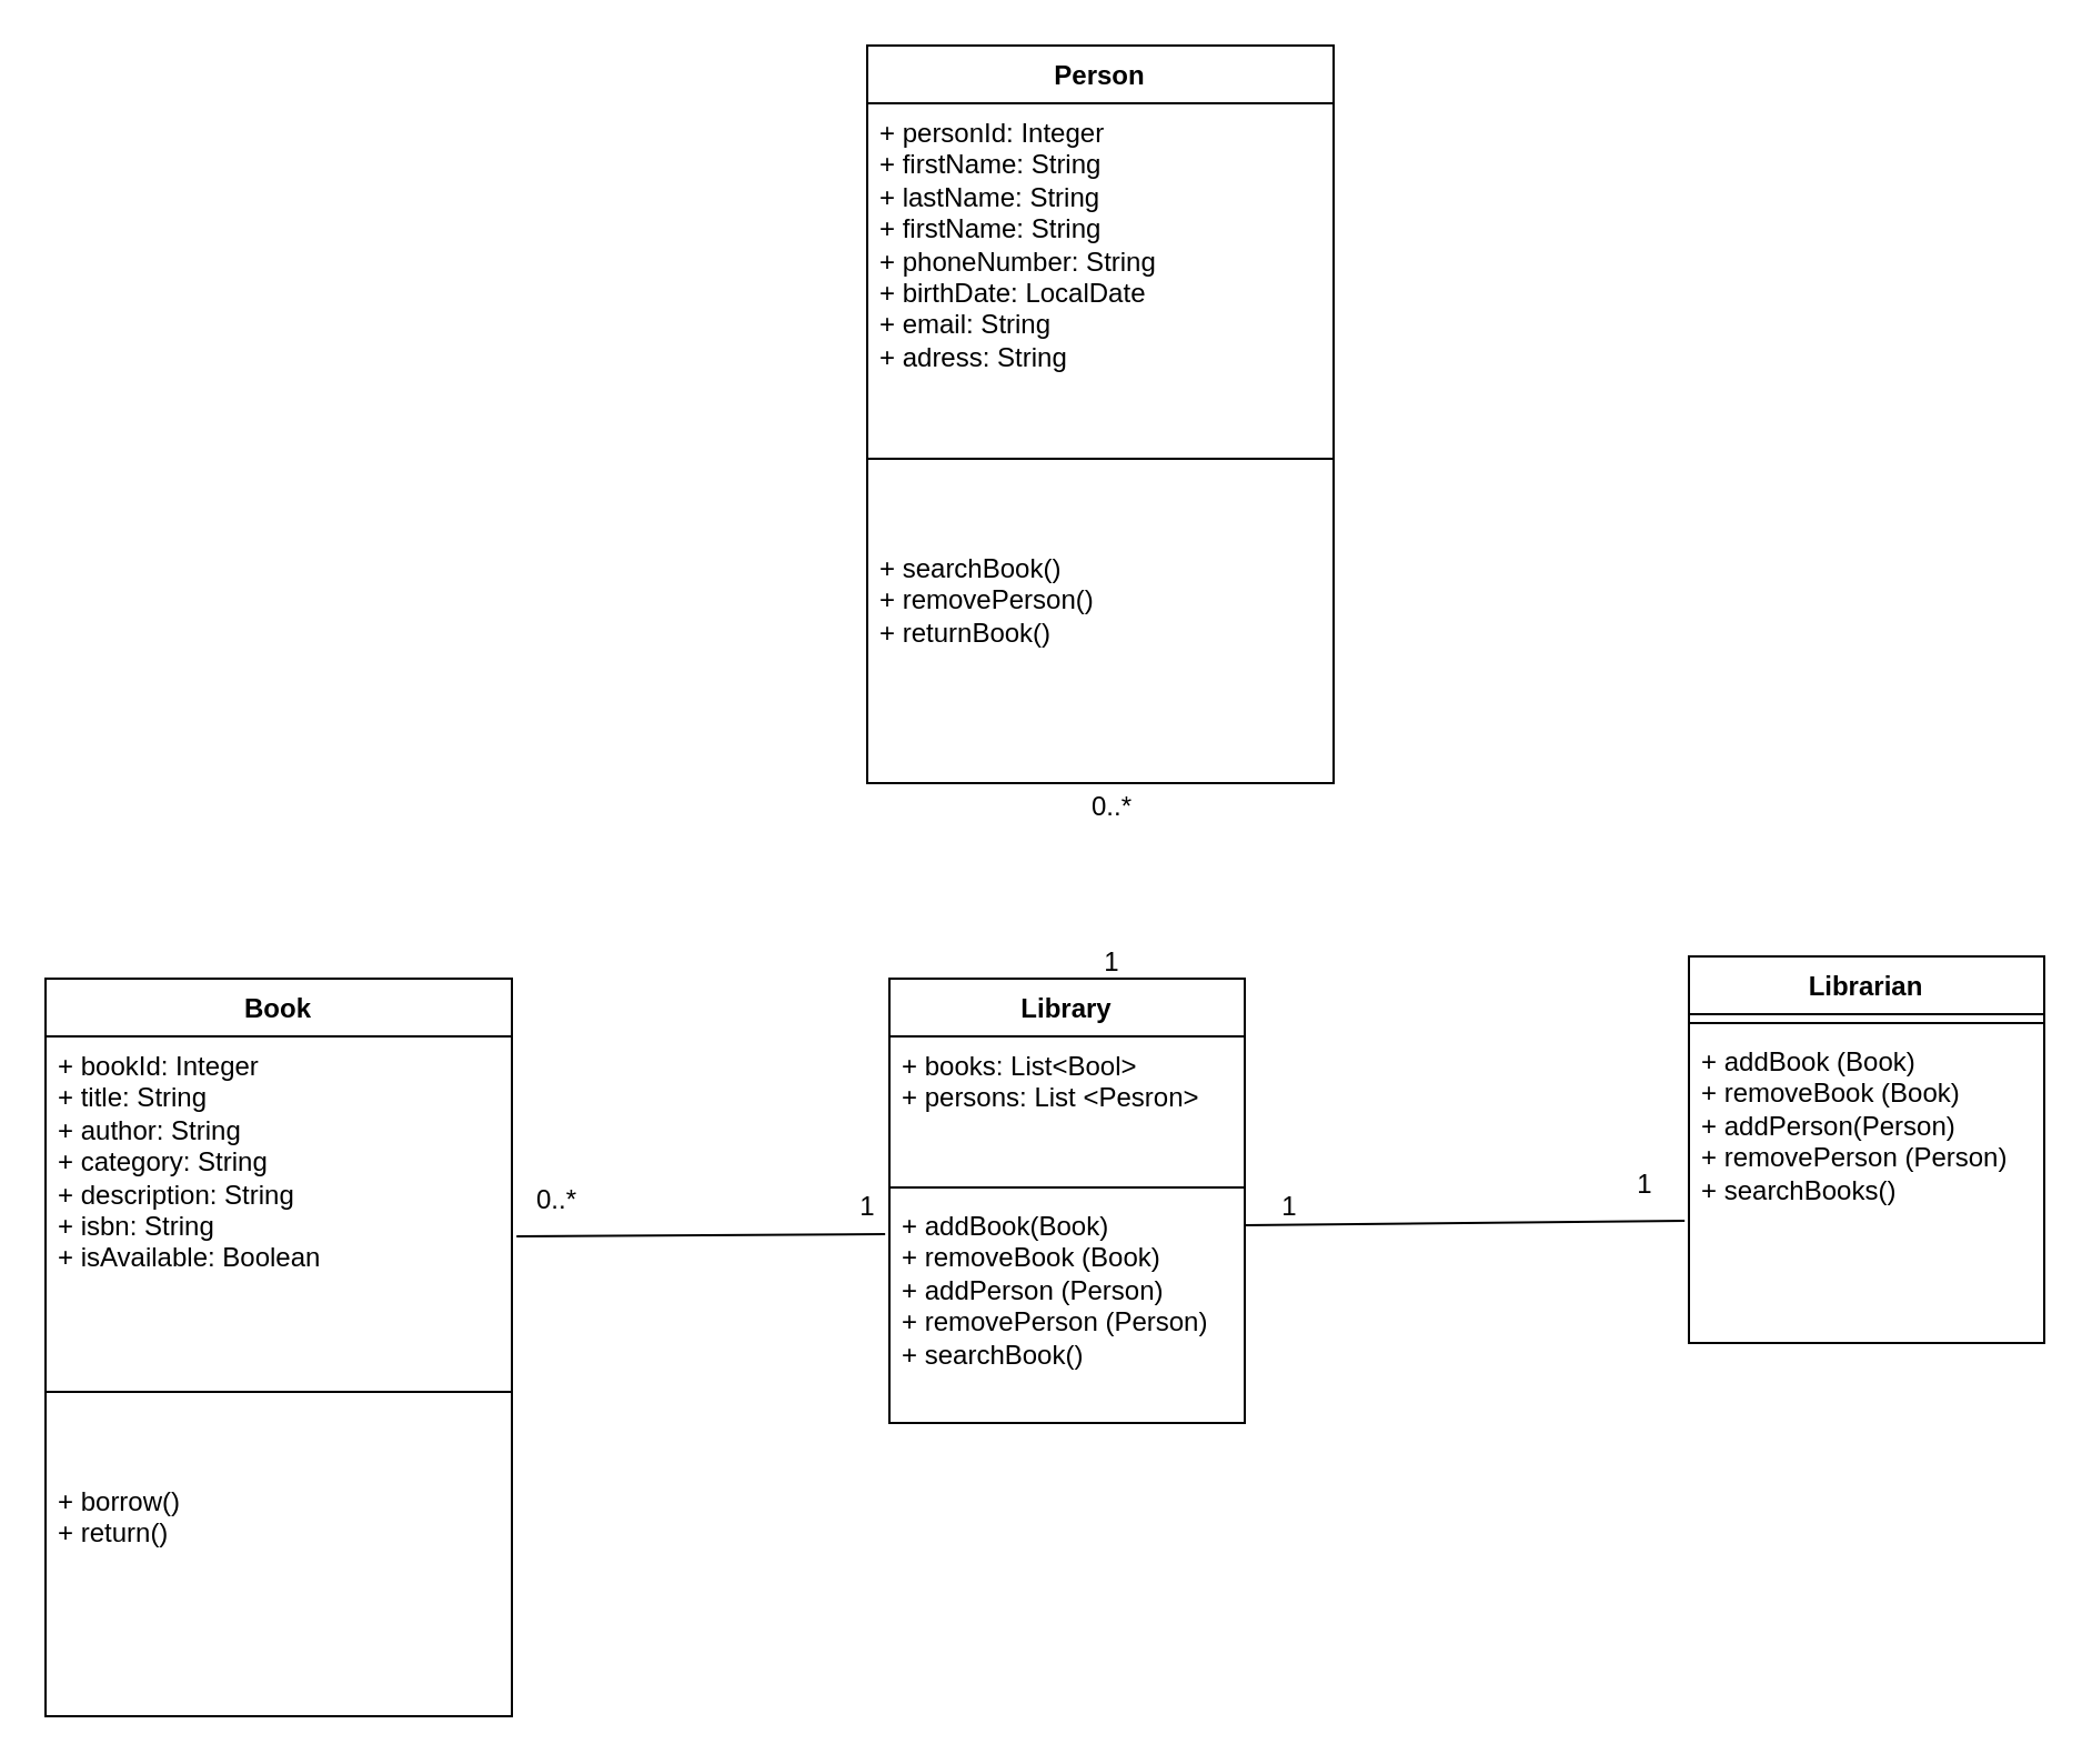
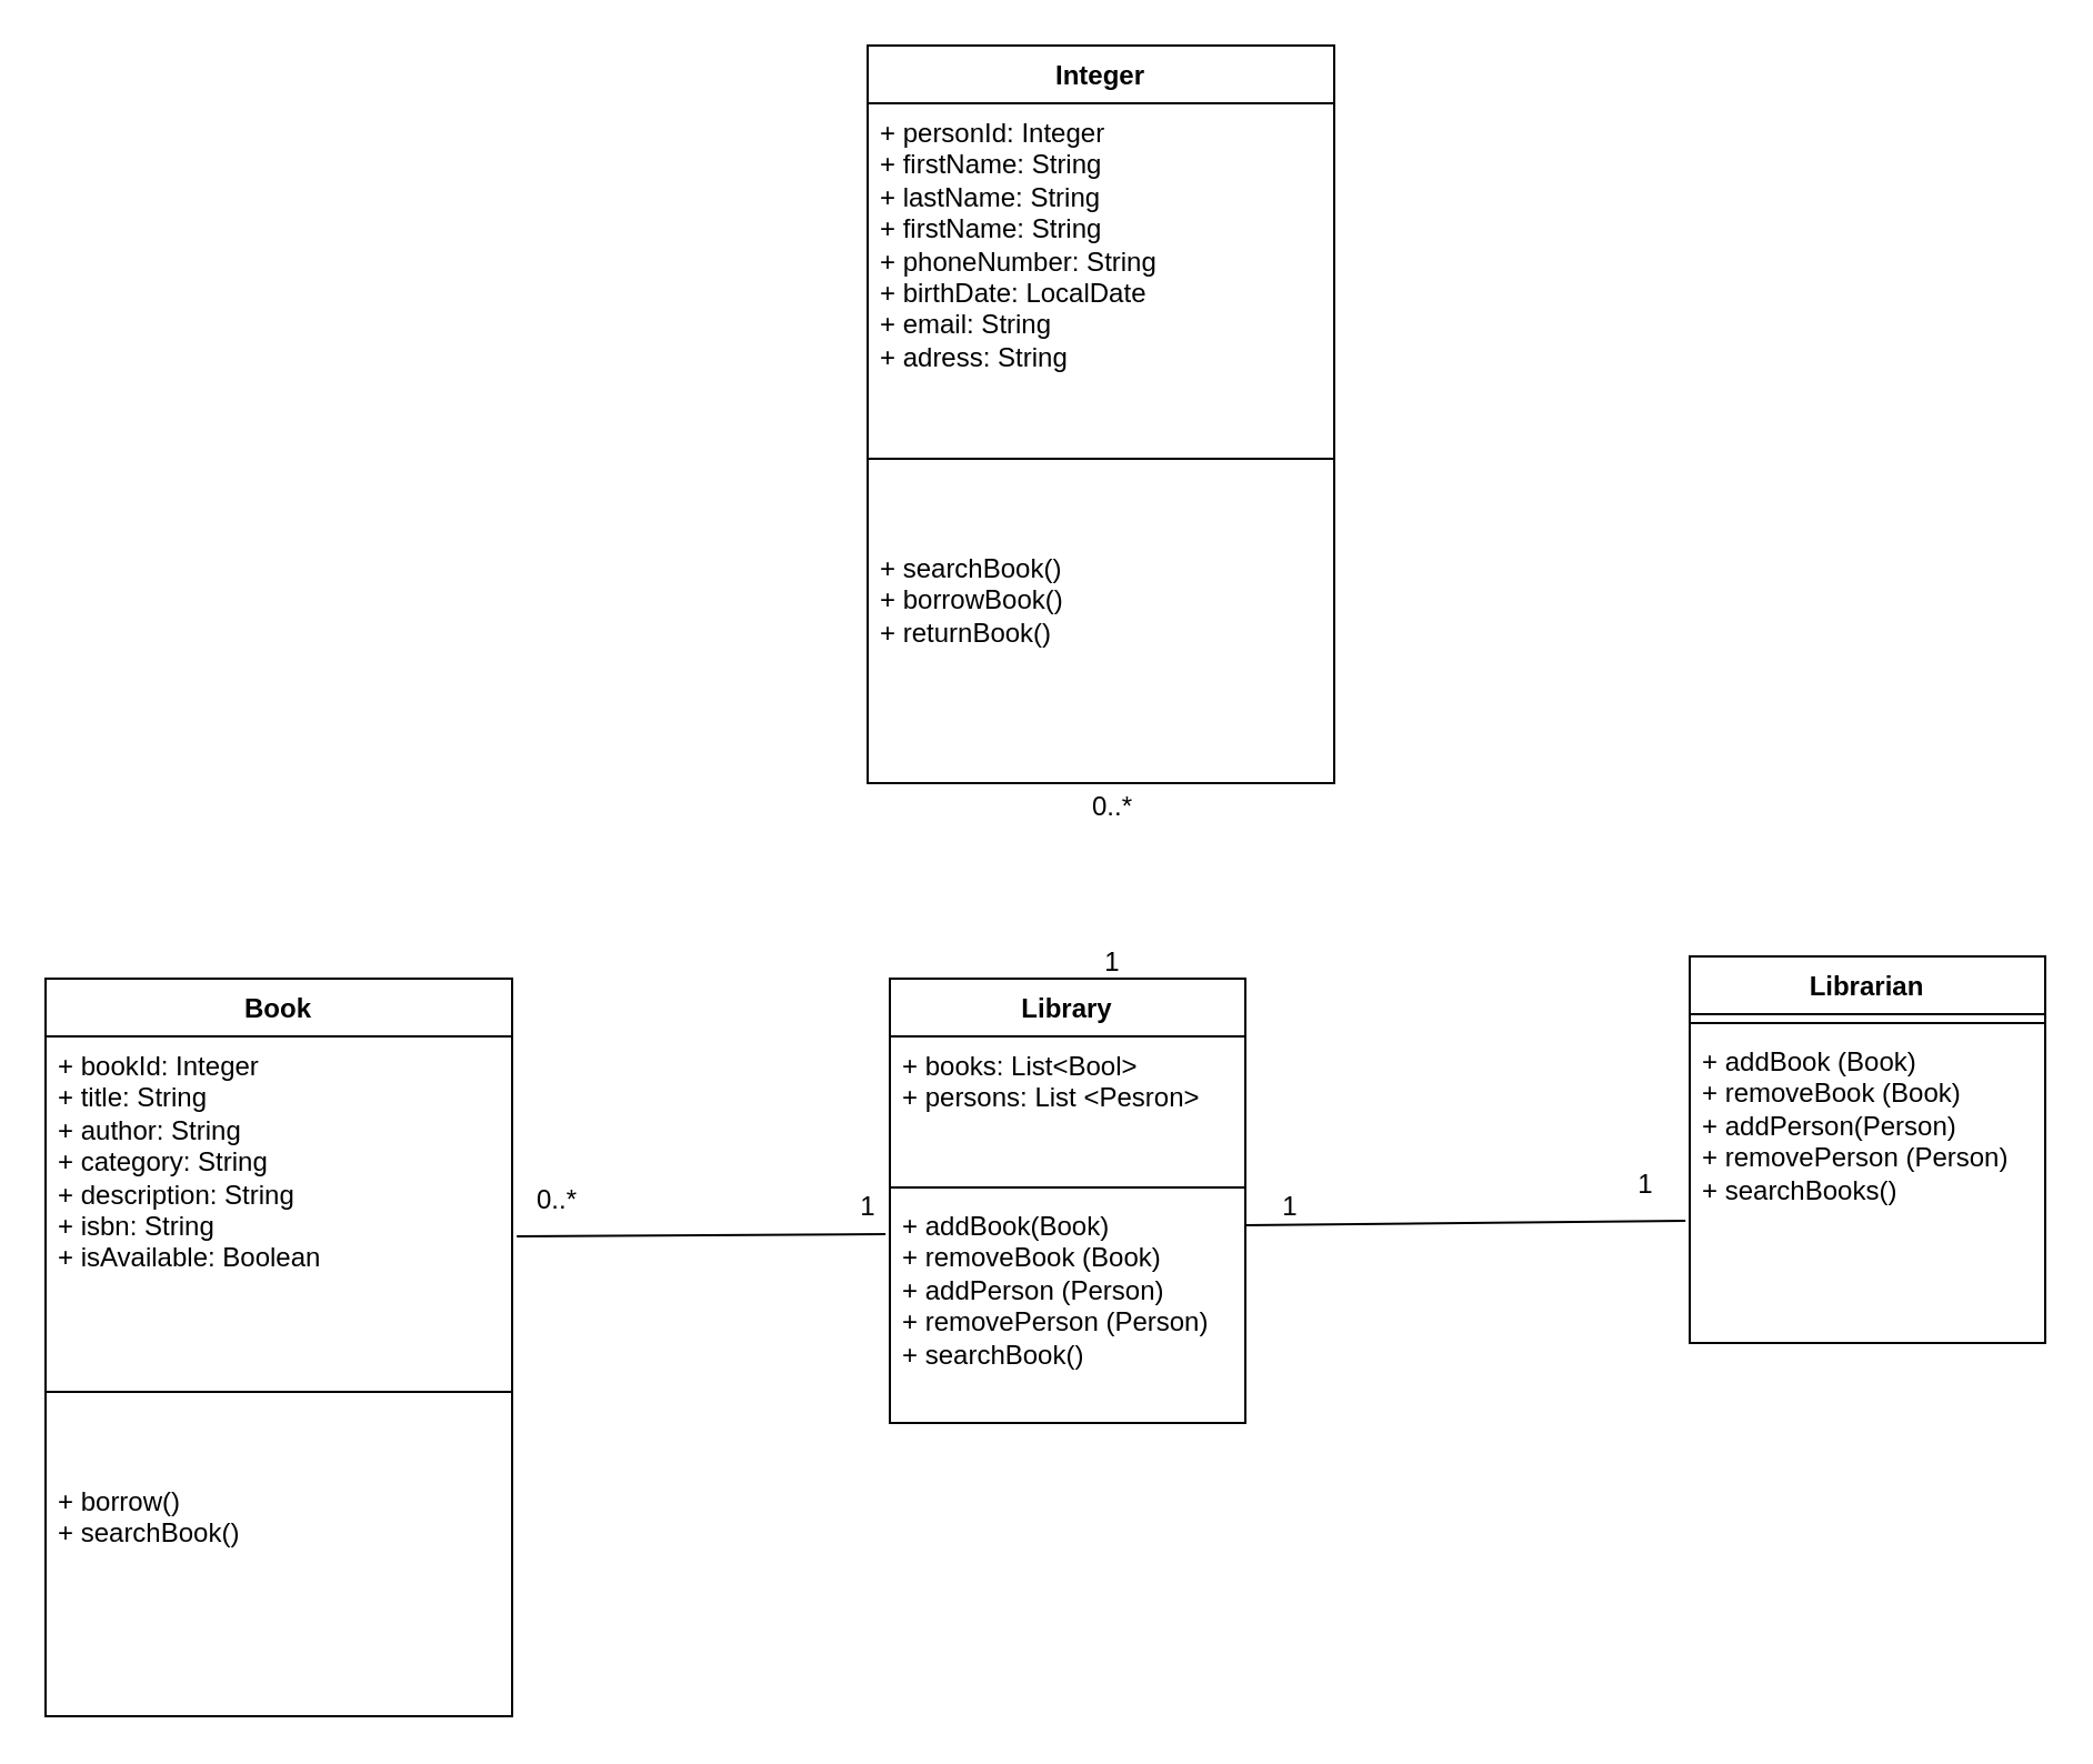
  <mxCell id="0" />
  <mxCell id="1" parent="0" />
- <mxCell id="2" value="Person" style="swimlane;fontStyle=1;align=center;verticalAlign=top;childLayout=stackLayout;horizontal=1;startSize=26;horizontalStack=0;resizeParent=1;resizeParentMax=0;resizeLast=0;collapsible=1;marginBottom=0;whiteSpace=wrap;html=1;" vertex="1" parent="1"><mxGeometry x="390" y="20" width="210" height="332" as="geometry" /></mxCell>
+ <mxCell id="2" value="Integer" style="swimlane;fontStyle=1;align=center;verticalAlign=top;childLayout=stackLayout;horizontal=1;startSize=26;horizontalStack=0;resizeParent=1;resizeParentMax=0;resizeLast=0;collapsible=1;marginBottom=0;whiteSpace=wrap;html=1;" vertex="1" parent="1"><mxGeometry x="390" y="20" width="210" height="332" as="geometry" /></mxCell>
  <mxCell id="3" value="&lt;div&gt;&lt;span style=&quot;background-color: initial;&quot;&gt;+ personId:&lt;/span&gt;&lt;span style=&quot;background-color: initial;&quot;&gt;&amp;nbsp;Integer&lt;/span&gt;&lt;/div&gt;&lt;div&gt;&lt;span style=&quot;background-color: initial;&quot;&gt;+ firstName: String&lt;/span&gt;&lt;/div&gt;&lt;div&gt;+ lastName: String&lt;span style=&quot;background-color: initial;&quot;&gt;&lt;br&gt;&lt;/span&gt;&lt;/div&gt;&lt;div&gt;+ firstName: String&lt;/div&gt;&lt;div&gt;+ phoneNumber: String&lt;/div&gt;&lt;div&gt;+ birthDate: LocalDate&lt;/div&gt;&lt;div&gt;+ email: String&lt;/div&gt;&lt;div&gt;+ adress: String&lt;/div&gt;&lt;div&gt;&lt;br&gt;&lt;/div&gt;&lt;div&gt;&lt;br&gt;&lt;/div&gt;&lt;div&gt;&lt;span style=&quot;background-color: initial;&quot;&gt;&amp;nbsp;&lt;/span&gt;&lt;/div&gt;&lt;div&gt;&lt;span style=&quot;background-color: initial;&quot;&gt;&lt;br&gt;&lt;/span&gt;&lt;/div&gt;&lt;div&gt;&lt;br&gt;&lt;/div&gt;" style="text;strokeColor=none;fillColor=none;align=left;verticalAlign=top;spacingLeft=4;spacingRight=4;overflow=hidden;rotatable=0;points=[[0,0.5],[1,0.5]];portConstraint=eastwest;whiteSpace=wrap;html=1;" vertex="1" parent="2"><mxGeometry y="26" width="210" height="124" as="geometry" /></mxCell>
  <mxCell id="4" value="" style="line;strokeWidth=1;fillColor=none;align=left;verticalAlign=middle;spacingTop=-1;spacingLeft=3;spacingRight=3;rotatable=0;labelPosition=right;points=[];portConstraint=eastwest;strokeColor=inherit;" vertex="1" parent="2"><mxGeometry y="150" width="210" height="72" as="geometry" /></mxCell>
- <mxCell id="5" value="+ searchBook()&lt;div&gt;+ removePerson()&lt;/div&gt;&lt;div&gt;+ returnBook()&lt;/div&gt;&lt;div&gt;&lt;br&gt;&lt;/div&gt;" style="text;strokeColor=none;fillColor=none;align=left;verticalAlign=top;spacingLeft=4;spacingRight=4;overflow=hidden;rotatable=0;points=[[0,0.5],[1,0.5]];portConstraint=eastwest;whiteSpace=wrap;html=1;" vertex="1" parent="2"><mxGeometry y="222" width="210" height="110" as="geometry" /></mxCell>
+ <mxCell id="5" value="+ searchBook()&lt;div&gt;+ borrowBook()&lt;/div&gt;&lt;div&gt;+ returnBook()&lt;/div&gt;&lt;div&gt;&lt;br&gt;&lt;/div&gt;" style="text;strokeColor=none;fillColor=none;align=left;verticalAlign=top;spacingLeft=4;spacingRight=4;overflow=hidden;rotatable=0;points=[[0,0.5],[1,0.5]];portConstraint=eastwest;whiteSpace=wrap;html=1;" vertex="1" parent="2"><mxGeometry y="222" width="210" height="110" as="geometry" /></mxCell>
  <mxCell id="6" value="Library" style="swimlane;fontStyle=1;align=center;verticalAlign=top;childLayout=stackLayout;horizontal=1;startSize=26;horizontalStack=0;resizeParent=1;resizeParentMax=0;resizeLast=0;collapsible=1;marginBottom=0;whiteSpace=wrap;html=1;" vertex="1" parent="1"><mxGeometry x="400" y="440" width="160" height="200" as="geometry" /></mxCell>
  <mxCell id="7" value="+ books: List&amp;lt;Bool&amp;gt;&lt;div&gt;+ persons: List &amp;lt;Pesron&amp;gt;&lt;/div&gt;&lt;div&gt;&lt;br&gt;&lt;/div&gt;" style="text;strokeColor=none;fillColor=none;align=left;verticalAlign=top;spacingLeft=4;spacingRight=4;overflow=hidden;rotatable=0;points=[[0,0.5],[1,0.5]];portConstraint=eastwest;whiteSpace=wrap;html=1;" vertex="1" parent="6"><mxGeometry y="26" width="160" height="64" as="geometry" /></mxCell>
  <mxCell id="8" value="" style="line;strokeWidth=1;fillColor=none;align=left;verticalAlign=middle;spacingTop=-1;spacingLeft=3;spacingRight=3;rotatable=0;labelPosition=right;points=[];portConstraint=eastwest;strokeColor=inherit;" vertex="1" parent="6"><mxGeometry y="90" width="160" height="8" as="geometry" /></mxCell>
  <mxCell id="9" value="+ addBook(Book)&lt;div&gt;+ removeBook (Book)&lt;/div&gt;&lt;div&gt;+ addPerson (Person)&amp;nbsp;&lt;/div&gt;&lt;div&gt;+ removePerson (Person)&lt;/div&gt;&lt;div&gt;+&amp;nbsp;&lt;span style=&quot;background-color: initial;&quot;&gt;searchBook()&lt;/span&gt;&lt;/div&gt;&lt;div&gt;&lt;br&gt;&lt;/div&gt;" style="text;strokeColor=none;fillColor=none;align=left;verticalAlign=top;spacingLeft=4;spacingRight=4;overflow=hidden;rotatable=0;points=[[0,0.5],[1,0.5]];portConstraint=eastwest;whiteSpace=wrap;html=1;" vertex="1" parent="6"><mxGeometry y="98" width="160" height="102" as="geometry" /></mxCell>
  <mxCell id="10" value="Librarian" style="swimlane;fontStyle=1;align=center;verticalAlign=top;childLayout=stackLayout;horizontal=1;startSize=26;horizontalStack=0;resizeParent=1;resizeParentMax=0;resizeLast=0;collapsible=1;marginBottom=0;whiteSpace=wrap;html=1;" vertex="1" parent="1"><mxGeometry x="760" y="430" width="160" height="174" as="geometry" /></mxCell>
  <mxCell id="11" value="" style="line;strokeWidth=1;fillColor=none;align=left;verticalAlign=middle;spacingTop=-1;spacingLeft=3;spacingRight=3;rotatable=0;labelPosition=right;points=[];portConstraint=eastwest;strokeColor=inherit;" vertex="1" parent="10"><mxGeometry y="26" width="160" height="8" as="geometry" /></mxCell>
  <mxCell id="12" value="+ addBook (Book)&lt;div&gt;+ removeBook (Book)&lt;/div&gt;&lt;div&gt;+ addPerson(Person)&lt;/div&gt;&lt;div&gt;+ removePerson (Person)&lt;/div&gt;&lt;div&gt;+ searchBooks()&lt;/div&gt;&lt;div&gt;&lt;br&gt;&lt;/div&gt;" style="text;strokeColor=none;fillColor=none;align=left;verticalAlign=top;spacingLeft=4;spacingRight=4;overflow=hidden;rotatable=0;points=[[0,0.5],[1,0.5]];portConstraint=eastwest;whiteSpace=wrap;html=1;" vertex="1" parent="10"><mxGeometry y="34" width="160" height="140" as="geometry" /></mxCell>
  <mxCell id="13" value="Book" style="swimlane;fontStyle=1;align=center;verticalAlign=top;childLayout=stackLayout;horizontal=1;startSize=26;horizontalStack=0;resizeParent=1;resizeParentMax=0;resizeLast=0;collapsible=1;marginBottom=0;whiteSpace=wrap;html=1;" vertex="1" parent="1"><mxGeometry x="20" y="440" width="210" height="332" as="geometry" /></mxCell>
  <mxCell id="14" value="&lt;div&gt;&lt;span style=&quot;background-color: initial;&quot;&gt;+ bookId:&lt;/span&gt;&lt;span style=&quot;background-color: initial;&quot;&gt;&amp;nbsp;Integer&lt;/span&gt;&lt;/div&gt;&lt;div&gt;&lt;span style=&quot;background-color: initial;&quot;&gt;+ title: String&lt;/span&gt;&lt;/div&gt;&lt;div&gt;+ author: String&lt;span style=&quot;background-color: initial;&quot;&gt;&lt;br&gt;&lt;/span&gt;&lt;/div&gt;&lt;div&gt;+ category: String&lt;/div&gt;&lt;div&gt;+ description: String&lt;/div&gt;&lt;div&gt;+ isbn: String&lt;/div&gt;&lt;div&gt;+ isAvailable: Boolean&lt;/div&gt;&lt;div&gt;&lt;br&gt;&lt;/div&gt;&lt;div&gt;&lt;br&gt;&lt;/div&gt;&lt;div&gt;&lt;span style=&quot;background-color: initial;&quot;&gt;&amp;nbsp;&lt;/span&gt;&lt;/div&gt;&lt;div&gt;&lt;span style=&quot;background-color: initial;&quot;&gt;&lt;br&gt;&lt;/span&gt;&lt;/div&gt;&lt;div&gt;&lt;br&gt;&lt;/div&gt;" style="text;strokeColor=none;fillColor=none;align=left;verticalAlign=top;spacingLeft=4;spacingRight=4;overflow=hidden;rotatable=0;points=[[0,0.5],[1,0.5]];portConstraint=eastwest;whiteSpace=wrap;html=1;" vertex="1" parent="13"><mxGeometry y="26" width="210" height="124" as="geometry" /></mxCell>
  <mxCell id="15" value="" style="line;strokeWidth=1;fillColor=none;align=left;verticalAlign=middle;spacingTop=-1;spacingLeft=3;spacingRight=3;rotatable=0;labelPosition=right;points=[];portConstraint=eastwest;strokeColor=inherit;" vertex="1" parent="13"><mxGeometry y="150" width="210" height="72" as="geometry" /></mxCell>
- <mxCell id="16" value="&lt;span style=&quot;background-color: initial;&quot;&gt;+ borrow()&lt;/span&gt;&lt;div&gt;+ return()&lt;/div&gt;&lt;div&gt;&lt;br&gt;&lt;/div&gt;" style="text;strokeColor=none;fillColor=none;align=left;verticalAlign=top;spacingLeft=4;spacingRight=4;overflow=hidden;rotatable=0;points=[[0,0.5],[1,0.5]];portConstraint=eastwest;whiteSpace=wrap;html=1;" vertex="1" parent="13"><mxGeometry y="222" width="210" height="110" as="geometry" /></mxCell>
+ <mxCell id="16" value="&lt;span style=&quot;background-color: initial;&quot;&gt;+ borrow()&lt;/span&gt;&lt;div&gt;+ searchBook()&lt;/div&gt;&lt;div&gt;&lt;br&gt;&lt;/div&gt;" style="text;strokeColor=none;fillColor=none;align=left;verticalAlign=top;spacingLeft=4;spacingRight=4;overflow=hidden;rotatable=0;points=[[0,0.5],[1,0.5]];portConstraint=eastwest;whiteSpace=wrap;html=1;" vertex="1" parent="13"><mxGeometry y="222" width="210" height="110" as="geometry" /></mxCell>
  <mxCell id="17" value="" style="endArrow=none;html=1;rounded=0;entryX=-0.012;entryY=0.167;entryDx=0;entryDy=0;entryPerimeter=0;exitX=1.01;exitY=0.726;exitDx=0;exitDy=0;exitPerimeter=0;" edge="1" parent="1" source="14" target="9"><mxGeometry width="50" height="50" relative="1" as="geometry"><mxPoint x="300" y="575" as="sourcePoint" /><mxPoint x="350" y="525" as="targetPoint" /></mxGeometry></mxCell>
  <mxCell id="18" value="" style="endArrow=none;html=1;rounded=0;entryX=-0.012;entryY=0.607;entryDx=0;entryDy=0;entryPerimeter=0;exitX=1.01;exitY=0.726;exitDx=0;exitDy=0;exitPerimeter=0;" edge="1" parent="1" target="12"><mxGeometry width="50" height="50" relative="1" as="geometry"><mxPoint x="560" y="551" as="sourcePoint" /><mxPoint x="726" y="550" as="targetPoint" /></mxGeometry></mxCell>
  <mxCell id="19" value="0..*" style="text;html=1;align=center;verticalAlign=middle;resizable=0;points=[];autosize=1;strokeColor=none;fillColor=none;" vertex="1" parent="1"><mxGeometry x="480" y="348" width="40" height="30" as="geometry" /></mxCell>
  <mxCell id="20" value="1" style="text;html=1;align=center;verticalAlign=middle;resizable=0;points=[];autosize=1;strokeColor=none;fillColor=none;" vertex="1" parent="1"><mxGeometry x="485" y="418" width="30" height="30" as="geometry" /></mxCell>
  <mxCell id="21" value="1" style="text;html=1;align=center;verticalAlign=middle;resizable=0;points=[];autosize=1;strokeColor=none;fillColor=none;" vertex="1" parent="1"><mxGeometry x="375" y="528" width="30" height="30" as="geometry" /></mxCell>
  <mxCell id="22" value="0..*" style="text;html=1;align=center;verticalAlign=middle;resizable=0;points=[];autosize=1;strokeColor=none;fillColor=none;" vertex="1" parent="1"><mxGeometry x="230" y="525" width="40" height="30" as="geometry" /></mxCell>
  <mxCell id="23" value="1" style="text;html=1;align=center;verticalAlign=middle;resizable=0;points=[];autosize=1;strokeColor=none;fillColor=none;" vertex="1" parent="1"><mxGeometry x="565" y="528" width="30" height="30" as="geometry" /></mxCell>
  <mxCell id="24" value="1" style="text;html=1;align=center;verticalAlign=middle;resizable=0;points=[];autosize=1;strokeColor=none;fillColor=none;" vertex="1" parent="1"><mxGeometry x="725" y="518" width="30" height="30" as="geometry" /></mxCell>
